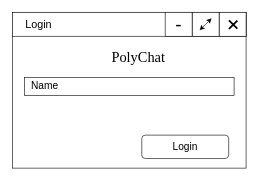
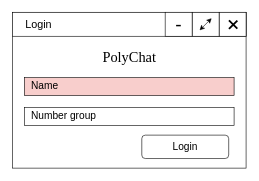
  <mxCell id="0" />
  <mxCell id="1" parent="0" />
  <mxCell id="2" value="" style="rounded=0;whiteSpace=wrap;html=1;" parent="1" vertex="1"><mxGeometry x="20" y="20" width="390" height="260" as="geometry" /></mxCell>
  <mxCell id="3" value="&lt;font style=&quot;font-size: 18px&quot;&gt;&amp;nbsp; &amp;nbsp; Login&lt;/font&gt;" style="rounded=0;whiteSpace=wrap;html=1;align=left;" parent="1" vertex="1"><mxGeometry x="20" y="20" width="390" height="40" as="geometry" /></mxCell>
- <mxCell id="4" value="&lt;span style=&quot;font-size: 17px;&quot;&gt;&amp;nbsp; Name&lt;/span&gt;" style="rounded=0;whiteSpace=wrap;html=1;align=left;fontSize=17;" parent="1" vertex="1"><mxGeometry x="40" y="129" width="350" height="30" as="geometry" /></mxCell>
+ <mxCell id="4" value="&lt;span style=&quot;font-size: 17px;&quot;&gt;&amp;nbsp; Name&lt;/span&gt;" style="rounded=0;whiteSpace=wrap;html=1;align=left;fontSize=17;fillColor=#f8cecc;" parent="1" vertex="1"><mxGeometry x="40" y="129" width="350" height="30" as="geometry" /></mxCell>
  <mxCell id="5" value="" style="rounded=0;whiteSpace=wrap;html=1;fontSize=20;strokeWidth=1;" parent="1" vertex="1"><mxGeometry x="365" y="20" width="45" height="40" as="geometry" /></mxCell>
  <mxCell id="6" value="" style="rounded=0;whiteSpace=wrap;html=1;fontSize=20;strokeWidth=1;" parent="1" vertex="1"><mxGeometry x="320" y="20" width="45" height="40" as="geometry" /></mxCell>
  <mxCell id="7" value="&lt;font style=&quot;font-size: 32px&quot;&gt;-&lt;/font&gt;" style="rounded=0;whiteSpace=wrap;html=1;fontSize=20;strokeWidth=1;" parent="1" vertex="1"><mxGeometry x="275" y="20" width="45" height="40" as="geometry" /></mxCell>
  <mxCell id="8" value="" style="endArrow=classic;startArrow=classic;html=1;rounded=0;fontSize=20;strokeWidth=1;" parent="1" edge="1"><mxGeometry width="50" height="50" relative="1" as="geometry"><mxPoint x="332.5" y="50" as="sourcePoint" /><mxPoint x="352.5" y="30" as="targetPoint" /></mxGeometry></mxCell>
  <mxCell id="9" value="" style="group" parent="1" vertex="1" connectable="0"><mxGeometry x="380.997" y="33.001" width="14.92" height="15.19" as="geometry" /></mxCell>
  <mxCell id="10" value="" style="line;strokeWidth=3;html=1;fontSize=20;rotation=45;" parent="9" vertex="1"><mxGeometry x="-2.415" y="6.785" width="19.75" height="1.35" as="geometry" /></mxCell>
  <mxCell id="11" value="" style="line;strokeWidth=3;html=1;fontSize=20;rotation=-225;" parent="9" vertex="1"><mxGeometry x="-2.415" y="7.055" width="19.75" height="1.35" as="geometry" /></mxCell>
  <mxCell id="12" style="edgeStyle=orthogonalEdgeStyle;rounded=0;orthogonalLoop=1;jettySize=auto;html=1;exitX=0.5;exitY=1;exitDx=0;exitDy=0;align=left;fontSize=17;" parent="1" edge="1"><mxGeometry relative="1" as="geometry"><mxPoint x="202.5" y="275" as="sourcePoint" /><mxPoint x="202.5" y="275" as="targetPoint" /></mxGeometry></mxCell>
  <mxCell id="13" style="edgeStyle=orthogonalEdgeStyle;rounded=0;orthogonalLoop=1;jettySize=auto;html=1;exitX=0.5;exitY=1;exitDx=0;exitDy=0;align=left;fontSize=17;" parent="1" edge="1"><mxGeometry relative="1" as="geometry"><mxPoint x="202.5" y="275" as="sourcePoint" /><mxPoint x="202.5" y="275" as="targetPoint" /></mxGeometry></mxCell>
  <mxCell id="14" style="edgeStyle=orthogonalEdgeStyle;rounded=0;orthogonalLoop=1;jettySize=auto;html=1;exitX=0.5;exitY=1;exitDx=0;exitDy=0;align=left;fontSize=17;" parent="1" edge="1"><mxGeometry relative="1" as="geometry"><mxPoint x="202.5" y="275" as="sourcePoint" /><mxPoint x="202.5" y="275" as="targetPoint" /></mxGeometry></mxCell>
- <mxCell id="16" value="&lt;font face=&quot;Comic Sans MS&quot; style=&quot;font-size: 24px&quot;&gt;PolyChat&lt;/font&gt;" style="text;html=1;strokeColor=none;fillColor=none;align=center;verticalAlign=middle;whiteSpace=wrap;rounded=0;" parent="1" vertex="1"><mxGeometry x="162.5" y="80" width="135" height="30" as="geometry" /></mxCell>
+ <mxCell id="15" value="&lt;span style=&quot;font-size: 17px;&quot;&gt;&amp;nbsp; Number group&lt;/span&gt;" style="rounded=0;whiteSpace=wrap;html=1;align=left;fontSize=17;" parent="1" vertex="1"><mxGeometry x="40" y="179" width="350" height="30" as="geometry" /></mxCell>
+ <mxCell id="16" value="&lt;font face=&quot;Comic Sans MS&quot; style=&quot;font-size: 24px&quot;&gt;PolyChat&lt;/font&gt;" style="text;html=1;strokeColor=none;fillColor=none;align=center;verticalAlign=middle;whiteSpace=wrap;rounded=0;" parent="1" vertex="1"><mxGeometry x="147.5" y="80" width="135" height="30" as="geometry" /></mxCell>
  <mxCell id="17" value="&lt;font face=&quot;Helvetica&quot;&gt;Login&lt;/font&gt;" style="rounded=1;whiteSpace=wrap;html=1;fontFamily=Comic Sans MS;fontSize=17;" parent="1" vertex="1"><mxGeometry x="236" y="225" width="145" height="39" as="geometry" /></mxCell>
